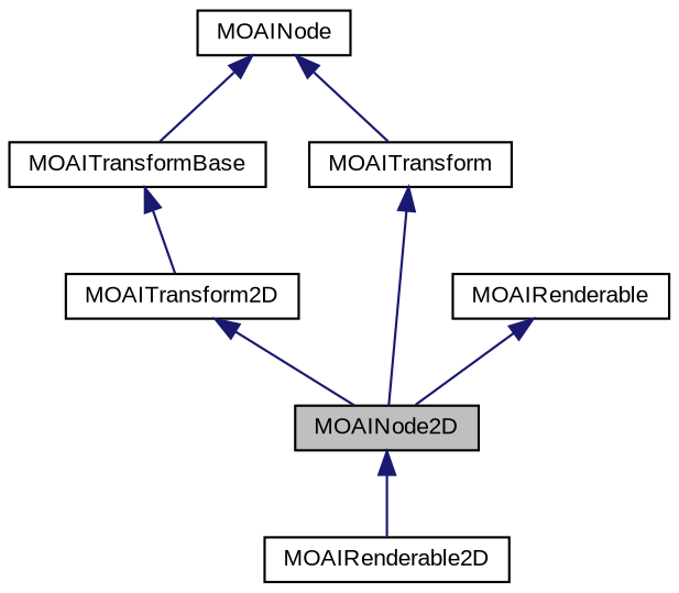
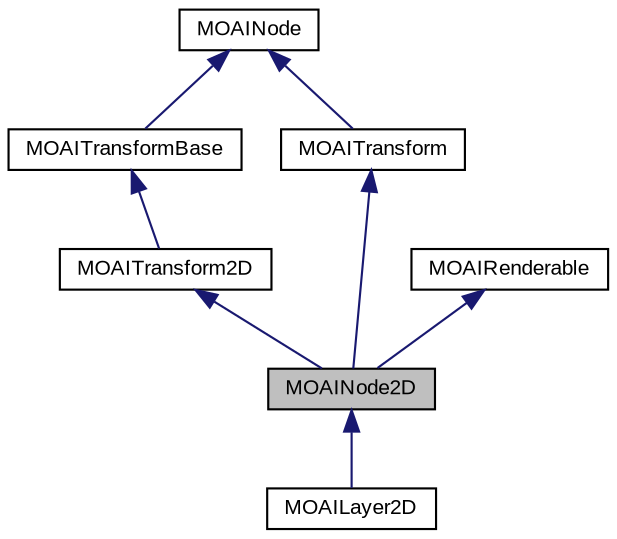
  digraph {
    fontname="Liberation Sans"
    node [color=black fillcolor=white fontname="Liberation Sans" fontsize=10 shape=record style=filled]
    edge [color=midnightblue dir=back fontname="Liberation Sans" fontsize=10 labelfontname=FreeSans labelfontsize=10 style=solid]
    n1 [fillcolor=grey75 fontcolor=black height=0.2 label=MOAINode2D width=0.4]
-   n2 [height=0.2 label=MOAIRenderable2D width=0.4]
+   n2 [height=0.2 label=MOAILayer2D width=0.4]
    n3 [height=0.2 label=MOAITransform2D width=0.4]
    n4 [height=0.2 label=MOAITransformBase width=0.4]
    n5 [height=0.2 label=MOAINode width=0.4]
    n6 [height=0.2 label=MOAITransform width=0.4]
    n7 [height=0.2 label=MOAIRenderable width=0.4]
    n1 -> n2
    n3 -> n1
    n4 -> n3
    n5 -> n4
    n5 -> n6
    n6 -> n1
    n7 -> n1
  }
